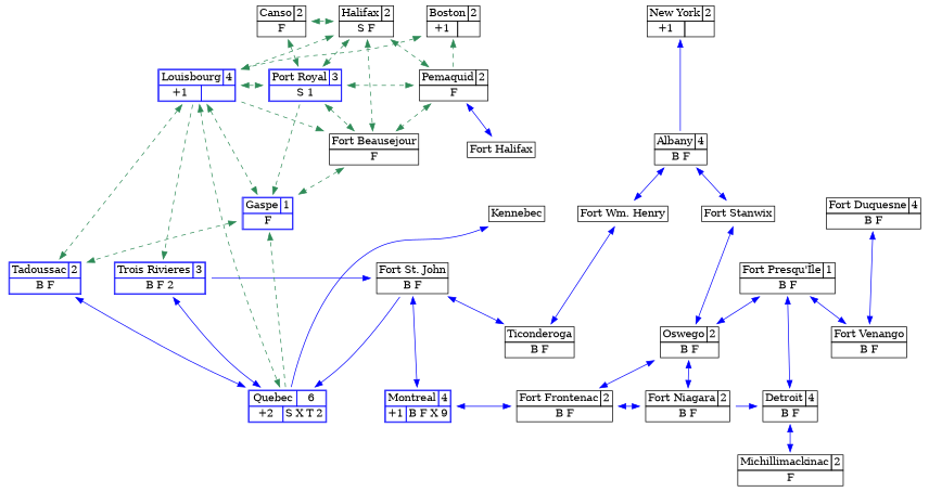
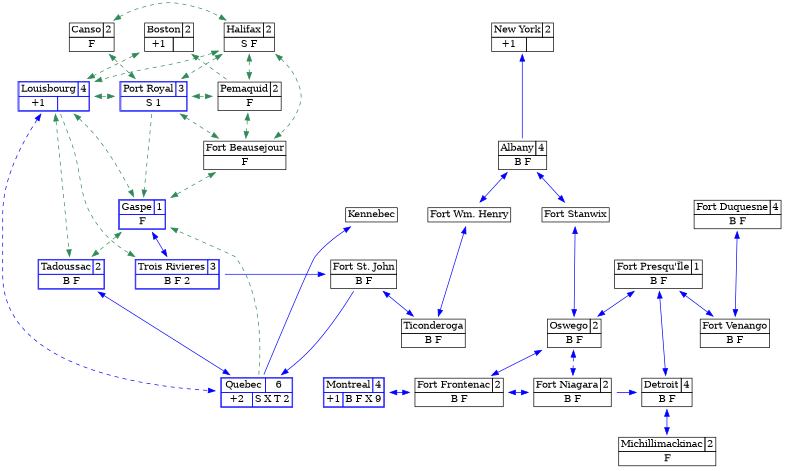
  digraph {
    nodesep=0.4
    splines=true
    node [shape=plaintext]
    edge [color=blue dir=both]
    n1 [label=<<TABLE BORDER="0" CELLBORDER="1" CELLSPACING="0" COLOR="black">                      <TR><TD>Canso</TD><TD>2</TD></TR>                      <TR><TD colspan="2">F</TD></TR>                     </TABLE>>]
    n2 [label=<<TABLE BORDER="0" CELLBORDER="1" CELLSPACING="0" COLOR="black">                      <TR><TD>Halifax</TD><TD>2</TD></TR>                      <TR><TD colspan="2">S F</TD></TR>                     </TABLE>>]
    n3 [label=<<TABLE BORDER="0" CELLBORDER="1" CELLSPACING="0" COLOR="black">                      <TR><TD colspan="2">Boston</TD><TD>2</TD></TR>                      <TR><TD>+1</TD><TD colspan="2"></TD></TR>                     </TABLE>>]
    n4 [label=<<TABLE BORDER="0" CELLBORDER="1" CELLSPACING="0" COLOR="black">                      <TR><TD colspan="2">New York</TD><TD>2</TD></TR>                      <TR><TD>+1</TD><TD colspan="2"></TD></TR>                     </TABLE>>]
    n5 [label=<<TABLE BORDER="1" CELLBORDER="1" CELLSPACING="0" COLOR="blue">                      <TR><TD colspan="2">Louisbourg</TD><TD>4</TD></TR>                      <TR><TD>+1</TD><TD colspan="2"></TD></TR>                     </TABLE>>]
    n6 [label=<<TABLE BORDER="1" CELLBORDER="1" CELLSPACING="0" COLOR="blue">                      <TR><TD>Port Royal</TD><TD>3</TD></TR>                      <TR><TD colspan="2">S 1</TD></TR>                     </TABLE>>]
    n7 [label=<<TABLE BORDER="0" CELLBORDER="1" CELLSPACING="0" COLOR="black">                      <TR><TD>Pemaquid</TD><TD>2</TD></TR>                      <TR><TD colspan="2">F</TD></TR>                     </TABLE>>]
    n8 [label=<<TABLE BORDER="0" CELLBORDER="1" CELLSPACING="0" COLOR="black">                      <TR><TD>Fort Beausejour</TD></TR>                      <TR><TD>F</TD></TR>                     </TABLE>>]
-   n9 [label=<<TABLE BORDER="0" CELLBORDER="1" CELLSPACING="0" COLOR="black">                      <TR><TD>Fort Halifax</TD></TR>                     </TABLE>>]
    n10 [label=<<TABLE BORDER="0" CELLBORDER="1" CELLSPACING="0" COLOR="black">                      <TR><TD>Albany</TD><TD>4</TD></TR>                      <TR><TD colspan="2">B F</TD></TR>                     </TABLE>>]
    n11 [label=<<TABLE BORDER="1" CELLBORDER="1" CELLSPACING="0" COLOR="blue">                      <TR><TD>Gaspe</TD><TD>1</TD></TR>                      <TR><TD colspan="2">F</TD></TR>                     </TABLE>>]
    Dummy1 [style=invis]
    Dummy2 [style=invis]
    n14 [label=<<TABLE BORDER="0" CELLBORDER="1" CELLSPACING="0" COLOR="black">                      <TR><TD>Kennebec</TD></TR>                     </TABLE>>]
    n15 [label=<<TABLE BORDER="0" CELLBORDER="1" CELLSPACING="0" COLOR="black">                      <TR><TD>Fort Wm. Henry</TD></TR>                     </TABLE>>]
    n16 [label=<<TABLE BORDER="0" CELLBORDER="1" CELLSPACING="0" COLOR="black">                      <TR><TD>Fort Stanwix</TD></TR>                     </TABLE>>]
    n17 [label=<<TABLE BORDER="0" CELLBORDER="1" CELLSPACING="0" COLOR="black">                      <TR><TD>Fort Duquesne</TD><TD>4</TD></TR>                      <TR><TD colspan="2">B F</TD></TR>                     </TABLE>>]
    n18 [label=<<TABLE BORDER="0" CELLBORDER="1" CELLSPACING="0" COLOR="black">                      <TR><TD>Ticonderoga</TD></TR>                      <TR><TD>B F</TD></TR>                     </TABLE>>]
    n19 [label=<<TABLE BORDER="0" CELLBORDER="1" CELLSPACING="0" COLOR="black">                      <TR><TD>Oswego</TD><TD>2</TD></TR>                      <TR><TD colspan="2">B F</TD></TR>                     </TABLE>>]
    n20 [label=<<TABLE BORDER="0" CELLBORDER="1" CELLSPACING="0" COLOR="black">                      <TR><TD>Fort Venango</TD></TR>                      <TR><TD>B F</TD></TR>                     </TABLE>>]
    n21 [label=<<TABLE BORDER="1" CELLBORDER="1" CELLSPACING="0" COLOR="blue">                      <TR><TD>Tadoussac</TD><TD>2</TD></TR>                      <TR><TD colspan="2">B F</TD></TR>                     </TABLE>>]
    n22 [label=<<TABLE BORDER="1" CELLBORDER="1" CELLSPACING="0" COLOR="blue">                      <TR><TD>Trois Rivieres</TD><TD>3</TD></TR>                      <TR><TD colspan="2">B F 2</TD></TR>                     </TABLE>>]
    n23 [label=<<TABLE BORDER="0" CELLBORDER="1" CELLSPACING="0" COLOR="black">                      <TR><TD>Fort St. John</TD></TR>                      <TR><TD>B F</TD></TR>                     </TABLE>>]
    n24 [label=<<TABLE BORDER="0" CELLBORDER="1" CELLSPACING="0" COLOR="black">                      <TR><TD>Fort Presqu'Île</TD><TD>1</TD></TR>                      <TR><TD colspan="2">B F</TD></TR>                     </TABLE>>]
    n25 [label=<<TABLE BORDER="1" CELLBORDER="1" CELLSPACING="0" COLOR="blue">                      <TR><TD colspan="2">Quebec</TD><TD>6</TD></TR>                      <TR><TD>+2</TD><TD colspan="2">S X T 2</TD></TR>                     </TABLE>>]
    n26 [label=<<TABLE BORDER="1" CELLBORDER="1" CELLSPACING="0" COLOR="blue">                      <TR><TD colspan="2">Montreal</TD><TD>4</TD></TR>                      <TR><TD>+1</TD><TD colspan="2">B F X 9</TD></TR>                     </TABLE>>]
    n27 [label=<<TABLE BORDER="0" CELLBORDER="1" CELLSPACING="0" COLOR="black">                      <TR><TD>Fort Frontenac</TD><TD>2</TD></TR>                      <TR><TD colspan="2">B F</TD></TR>                     </TABLE>>]
    n28 [label=<<TABLE BORDER="0" CELLBORDER="1" CELLSPACING="0" COLOR="black">                      <TR><TD>Fort Niagara</TD><TD>2</TD></TR>                      <TR><TD colspan="2">B F</TD></TR>                     </TABLE>>]
    n29 [label=<<TABLE BORDER="0" CELLBORDER="1" CELLSPACING="0" COLOR="black">                      <TR><TD>Detroit</TD><TD>4</TD></TR>                      <TR><TD colspan="2">B F</TD></TR>                     </TABLE>>]
    n30 [label=<<TABLE BORDER="0" CELLBORDER="1" CELLSPACING="0" COLOR="black">                      <TR><TD>Michillimackinac</TD><TD>2</TD></TR>                      <TR><TD colspan="2">F</TD></TR>                     </TABLE>>]
    Dummy0 [style=invis]
    subgraph sub_1 {
      rank=min
      rankdir=LR
      n1
      n2
      n3
      n4
    }
    subgraph sub_2 {
      rank=same
      rankdir=LR
      n5
      n6
      n7
    }
    subgraph sub_3 {
      rank=same
      rankdir=LR
      n8
-     n9
      n10
    }
    subgraph sub_4 {
      rank=same
      rankdir=LR
      n11
      Dummy1
      Dummy2
      n14
      n15
      n16
      n17
    }
    subgraph sub_5 {
      rank=same
      rankdir=LR
      n18
      n19
      n20
    }
    subgraph sub_6 {
      rank=same
      rankdir=LR
      n21
      n22
      n23
      n24
    }
    subgraph sub_7 {
      rank=same
      rankdir=LR
      n25
      n26
      n27
      n28
      n29
    }
    subgraph sub_8 {
      rank=max
      rankdir=LR
      n30
    }
    n1 -> n2 [color=seagreen style=dashed]
    n1 -> n6 [color=seagreen style=dashed]
    n2 -> n5 [color=seagreen style=dashed]
    n2 -> n6 [color=seagreen style=dashed]
    n2 -> n7 [color=seagreen style=dashed]
    n2 -> n8 [color=seagreen style=dashed]
    n3 -> n5 [color=seagreen style=dashed]
    n5 -> n6 [color=seagreen style=dashed]
-   n5 -> n8 [color=seagreen style=dashed dir=""]
    n5 -> n11 [color=seagreen style=dashed]
    n5 -> n21 [color=seagreen style=dashed]
    n5 -> n22 [color=seagreen style=dashed dir=""]
-   n5 -> n25 [color=seagreen style=dashed]
+   n5 -> n25 [style=dashed]
    n6 -> n7 [color=seagreen style=dashed]
    n6 -> n8 [color=seagreen style=dashed]
    n6 -> n11 [color=seagreen style=dashed dir=""]
    n7 -> n3 [color=seagreen style=dashed dir=""]
    n7 -> n8 [color=seagreen style=dashed]
-   n7 -> n9
    n8 -> n11 [color=seagreen style=dashed]
-   n9 -> n14 [style=invis color="" dir=""]
    n10 -> n4 [dir=""]
    n10 -> n15
    n10 -> n16
    n11 -> Dummy1 [style=invis color="" dir=""]
    n11 -> n21 [color=seagreen style=dashed]
    Dummy1 -> Dummy2 [style=invis color="" dir=""]
    Dummy2 -> n14 [style=invis color="" dir=""]
    n14 -> n15 [style=invis color="" dir=""]
    n15 -> n18
    n16 -> n19
    n17 -> n20
    n18 -> n23
    n19 -> n27
-   n19 -> n28
+   n19 -> n28 [style=dashed]
    n20 -> n24
    n21 -> n22 [style=invis color="" dir=""]
    n21 -> n25
    n22 -> n23 [dir=""]
-   n22 -> n25
+   n22 -> n11
    n23 -> n25 [dir=""]
-   n23 -> n26
    n24 -> n19
    n24 -> n29
    n25 -> n11 [color=seagreen style=dashed dir=""]
    n25 -> n14 [dir=""]
    n25 -> n26 [style=invis color="" dir=""]
    n26 -> n27
    n27 -> n28
    n28 -> n29 [dir=""]
    n29 -> n30
  }
